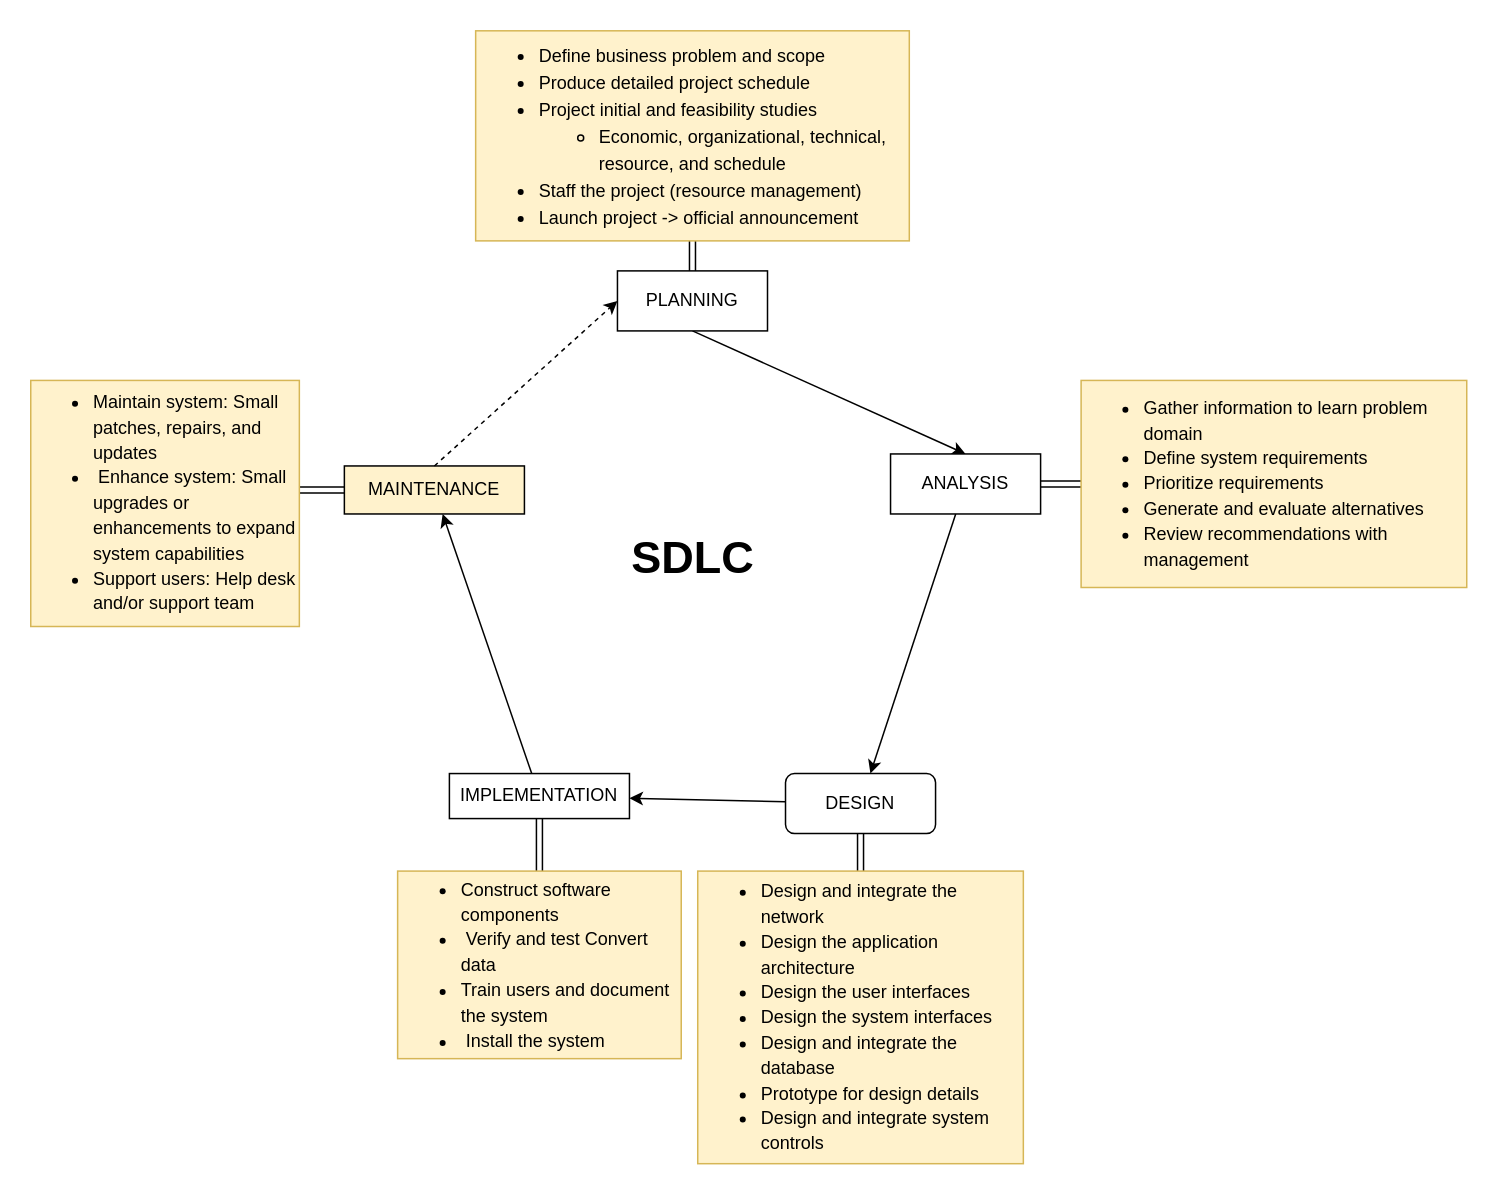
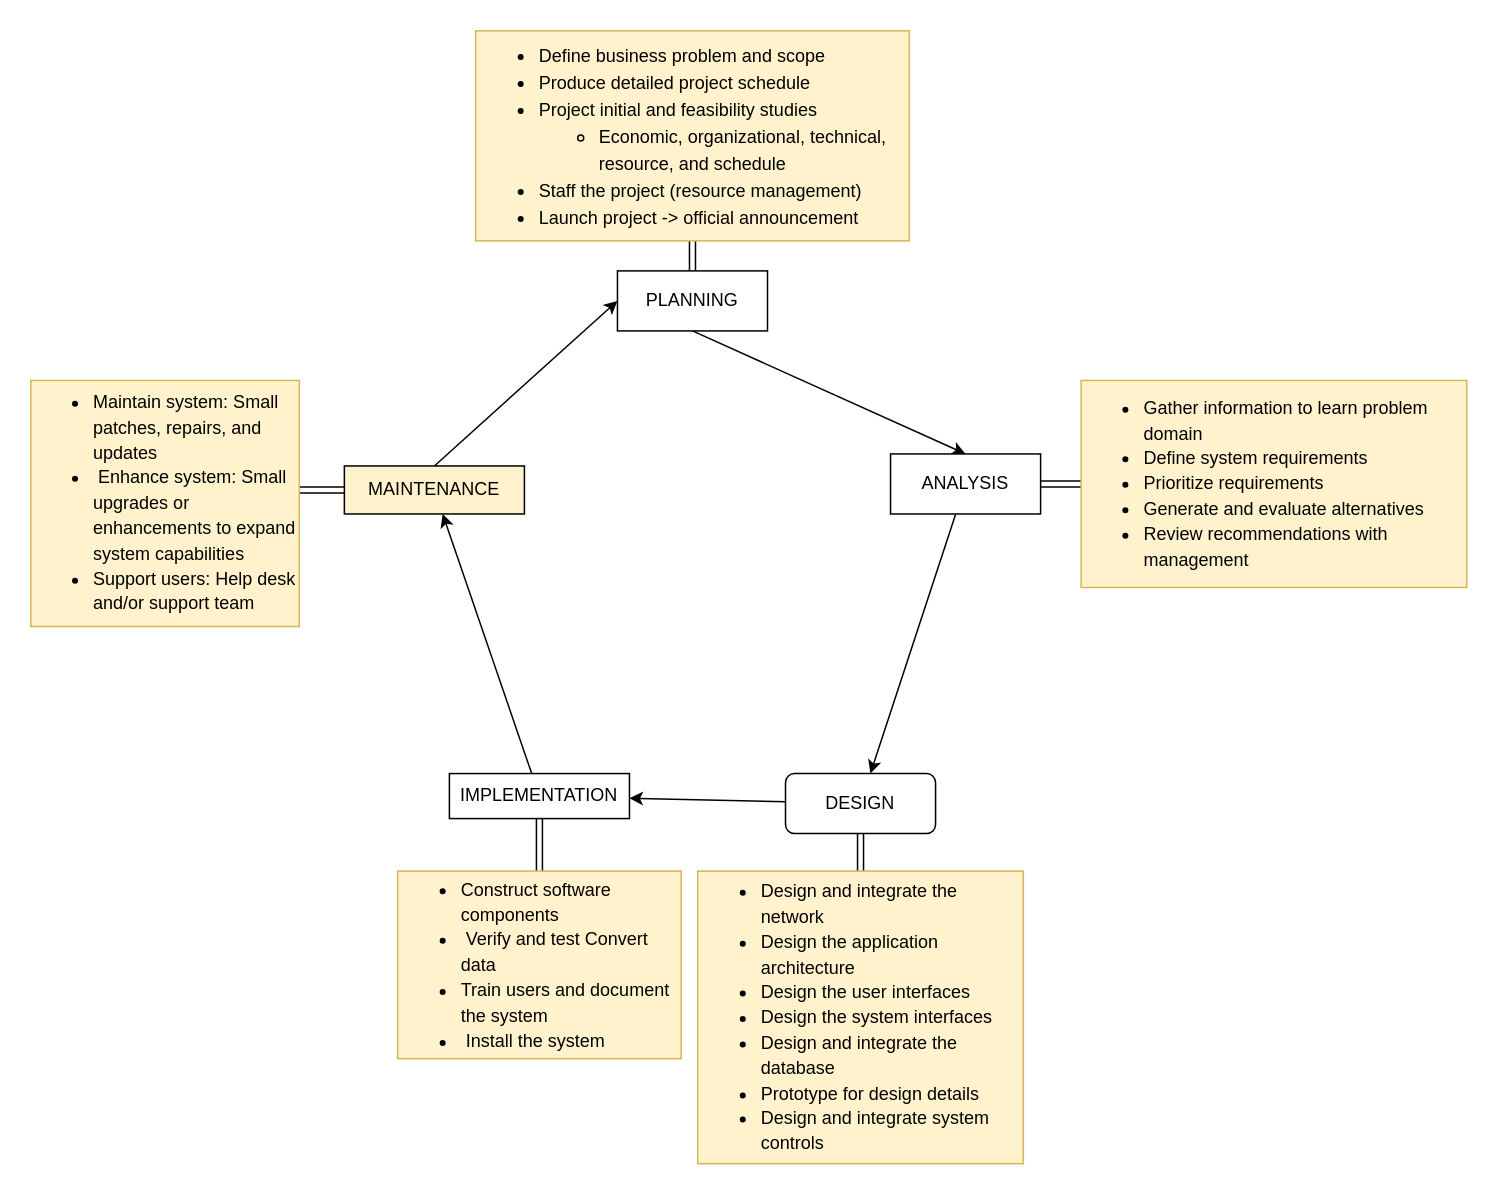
  <mxCell id="0" />
  <mxCell id="1" parent="0" />
  <mxCell id="2" style="edgeStyle=orthogonalEdgeStyle;rounded=0;orthogonalLoop=1;jettySize=auto;html=1;exitX=0.5;exitY=1;exitDx=0;exitDy=0;entryX=0.5;entryY=0;entryDx=0;entryDy=0;noEdgeStyle=1;align=left;" parent="1" source="4" target="7" edge="1"><mxGeometry relative="1" as="geometry" /></mxCell>
  <mxCell id="3" value="" style="edgeStyle=orthogonalEdgeStyle;rounded=0;orthogonalLoop=1;jettySize=auto;html=1;endArrow=blockThin;endFill=1;align=center;shape=link;" edge="1" parent="1" source="4" target="21"><mxGeometry relative="1" as="geometry" /></mxCell>
  <mxCell id="4" value="PLANNING&lt;br&gt;" style="whiteSpace=wrap;html=1;align=center;" parent="1" vertex="1"><mxGeometry x="411" y="180" width="100" height="40" as="geometry" /></mxCell>
  <mxCell id="5" value="" style="edgeStyle=orthogonalEdgeStyle;rounded=0;orthogonalLoop=1;jettySize=auto;html=1;noEdgeStyle=1;align=center;" parent="1" source="7" target="10" edge="1"><mxGeometry relative="1" as="geometry" /></mxCell>
  <mxCell id="6" value="" style="edgeStyle=orthogonalEdgeStyle;rounded=0;orthogonalLoop=1;jettySize=auto;html=1;endArrow=blockThin;endFill=1;align=left;textOpacity=30;shape=link;" edge="1" parent="1" source="7" target="20"><mxGeometry relative="1" as="geometry" /></mxCell>
  <mxCell id="7" value="ANALYSIS" style="whiteSpace=wrap;html=1;align=center;" parent="1" vertex="1"><mxGeometry x="593" y="302" width="100" height="40" as="geometry" /></mxCell>
  <mxCell id="8" style="edgeStyle=orthogonalEdgeStyle;rounded=0;orthogonalLoop=1;jettySize=auto;html=1;noEdgeStyle=1;align=left;" parent="1" source="10" target="13" edge="1"><mxGeometry relative="1" as="geometry" /></mxCell>
  <mxCell id="9" value="" style="edgeStyle=orthogonalEdgeStyle;rounded=0;orthogonalLoop=1;jettySize=auto;html=1;endArrow=blockThin;endFill=1;align=left;shape=link;" edge="1" parent="1" source="10" target="19"><mxGeometry relative="1" as="geometry" /></mxCell>
  <mxCell id="10" value="DESIGN&lt;br&gt;" style="whiteSpace=wrap;html=1;align=center;rounded=1;" parent="1" vertex="1"><mxGeometry x="523" y="515" width="100" height="40" as="geometry" /></mxCell>
  <mxCell id="11" value="" style="edgeStyle=orthogonalEdgeStyle;rounded=0;orthogonalLoop=1;jettySize=auto;html=1;noEdgeStyle=1;align=center;" parent="1" source="13" target="15" edge="1"><mxGeometry relative="1" as="geometry" /></mxCell>
  <mxCell id="12" value="" style="edgeStyle=orthogonalEdgeStyle;rounded=0;orthogonalLoop=1;jettySize=auto;html=1;endArrow=blockThin;endFill=1;align=left;shape=link;" edge="1" parent="1" source="13" target="18"><mxGeometry relative="1" as="geometry" /></mxCell>
  <mxCell id="13" value="IMPLEMENTATION&lt;br&gt;" style="whiteSpace=wrap;html=1;align=center;" parent="1" vertex="1"><mxGeometry x="299" y="515" width="120" height="30" as="geometry" /></mxCell>
  <mxCell id="14" value="" style="edgeStyle=orthogonalEdgeStyle;rounded=0;orthogonalLoop=1;jettySize=auto;html=1;endArrow=blockThin;endFill=1;align=left;labelBackgroundColor=default;shape=link;" edge="1" parent="1" source="15"><mxGeometry relative="1" as="geometry"><mxPoint x="164.5" y="326" as="targetPoint" /></mxGeometry></mxCell>
  <mxCell id="15" value="MAINTENANCE" style="whiteSpace=wrap;html=1;align=center;fillColor=#fff2cc;" parent="1" vertex="1"><mxGeometry x="229" y="310" width="120" height="32" as="geometry" /></mxCell>
- <mxCell id="16" style="edgeStyle=orthogonalEdgeStyle;rounded=0;orthogonalLoop=1;jettySize=auto;html=1;exitX=0.5;exitY=0;exitDx=0;exitDy=0;noEdgeStyle=1;align=center;entryX=0;entryY=0.5;entryDx=0;entryDy=0;dashed=1;" parent="1" source="15" target="4" edge="1"><mxGeometry relative="1" as="geometry"><mxPoint x="268" y="218" as="sourcePoint" /><mxPoint x="400" y="190" as="targetPoint" /></mxGeometry></mxCell>
+ <mxCell id="16" style="edgeStyle=orthogonalEdgeStyle;rounded=0;orthogonalLoop=1;jettySize=auto;html=1;exitX=0.5;exitY=0;exitDx=0;exitDy=0;noEdgeStyle=1;align=center;entryX=0;entryY=0.5;entryDx=0;entryDy=0;" parent="1" source="15" target="4" edge="1"><mxGeometry relative="1" as="geometry"><mxPoint x="268" y="218" as="sourcePoint" /><mxPoint x="400" y="190" as="targetPoint" /></mxGeometry></mxCell>
  <mxCell id="17" value="&lt;ul style=&quot;line-height: 140%;&quot;&gt;&lt;li&gt;Maintain system: Small patches, repairs, and updates&lt;br&gt;&lt;/li&gt;&lt;li&gt;&amp;nbsp;Enhance system: Small upgrades or enhancements to expand system capabilities&lt;br&gt;&lt;/li&gt;&lt;li&gt;Support users: Help desk and/or support team&lt;br&gt;&lt;/li&gt;&lt;/ul&gt;" style="whiteSpace=wrap;html=1;align=left;fillColor=#fff2cc;strokeColor=#d6b656;" vertex="1" parent="1"><mxGeometry x="20" y="253" width="179" height="164" as="geometry" /></mxCell>
  <mxCell id="18" value="&lt;ul style=&quot;line-height: 140%;&quot;&gt;&lt;li&gt;Construct software components&lt;/li&gt;&lt;li&gt;&amp;nbsp;Verify and test Convert data&lt;/li&gt;&lt;li&gt;Train users and document the system&lt;/li&gt;&lt;li&gt;&amp;nbsp;Install the system&lt;/li&gt;&lt;/ul&gt;" style="whiteSpace=wrap;html=1;align=left;fillColor=#fff2cc;strokeColor=#d6b656;" vertex="1" parent="1"><mxGeometry x="264.5" y="580" width="189" height="125" as="geometry" /></mxCell>
  <mxCell id="19" value="&lt;ul style=&quot;line-height: 140%;&quot;&gt;&lt;li&gt;Design and integrate the network&lt;/li&gt;&lt;li&gt;Design the application architecture&lt;/li&gt;&lt;li&gt;Design the user interfaces&lt;/li&gt;&lt;li&gt;Design the system interfaces&lt;/li&gt;&lt;li&gt;Design and integrate the database&lt;/li&gt;&lt;li&gt;Prototype for design details&lt;/li&gt;&lt;li&gt;Design and integrate system controls&lt;/li&gt;&lt;/ul&gt;" style="whiteSpace=wrap;html=1;align=left;fillColor=#fff2cc;strokeColor=#d6b656;" vertex="1" parent="1"><mxGeometry x="464.5" y="580" width="217" height="195" as="geometry" /></mxCell>
  <mxCell id="20" value="&lt;ul style=&quot;line-height: 140%;&quot;&gt;&lt;li&gt;Gather information to learn problem domain&lt;/li&gt;&lt;li&gt;Define system requirements&lt;/li&gt;&lt;li&gt;Prioritize requirements&lt;/li&gt;&lt;li&gt;Generate and evaluate alternatives&lt;/li&gt;&lt;li&gt;Review recommendations with management&lt;/li&gt;&lt;/ul&gt;" style="whiteSpace=wrap;html=1;align=left;fillColor=#fff2cc;strokeColor=#d6b656;" vertex="1" parent="1"><mxGeometry x="720" y="253" width="257" height="138" as="geometry" /></mxCell>
  <mxCell id="21" value="&lt;ul style=&quot;line-height: 150%;&quot;&gt;&lt;li&gt;Define business problem and scope&lt;br&gt;&lt;/li&gt;&lt;li&gt;Produce detailed project schedule&lt;br&gt;&lt;/li&gt;&lt;li&gt;Project initial and feasibility studies&lt;br&gt;&lt;/li&gt;&lt;ul&gt;&lt;li&gt;Economic, organizational, technical, resource, and schedule&lt;br&gt;&lt;/li&gt;&lt;/ul&gt;&lt;li&gt;Staff the project (resource management)&lt;br&gt;&lt;/li&gt;&lt;li&gt;Launch project -&amp;gt; official announcement&lt;/li&gt;&lt;/ul&gt;" style="whiteSpace=wrap;html=1;align=left;fillColor=#fff2cc;strokeColor=#d6b656;" vertex="1" parent="1"><mxGeometry x="316.5" y="20" width="289" height="140" as="geometry" /></mxCell>
- <mxCell id="22" value="&lt;font style=&quot;font-size: 30px;&quot; color=&quot;#000000&quot;&gt;SDLC&lt;/font&gt;" style="text;html=1;align=center;verticalAlign=middle;resizable=0;points=[];autosize=1;strokeColor=none;fillColor=none;fontColor=#97D077;fontStyle=1" vertex="1" parent="1"><mxGeometry x="406" y="346" width="110" height="50" as="geometry" /></mxCell>
